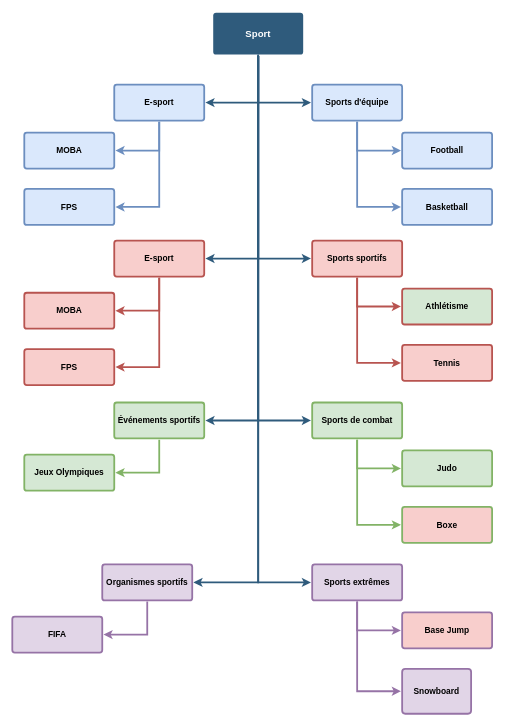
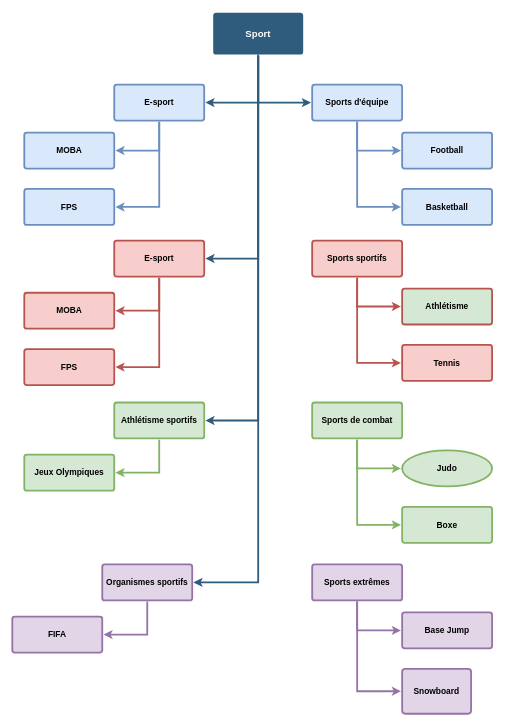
  <mxCell id="0" />
  <mxCell id="1" parent="0" />
  <mxCell id="2" value="" style="edgeStyle=elbowEdgeStyle;rounded=0;jumpStyle=none;html=1;shadow=0;labelBackgroundColor=none;startArrow=none;startFill=0;endArrow=classic;endFill=1;jettySize=auto;orthogonalLoop=1;strokeColor=#2F5B7C;strokeWidth=3;fontFamily=Helvetica;fontSize=16;fontColor=#23445D;spacing=5;entryX=0;entryY=0.5;entryDx=0;entryDy=0;" parent="1" target="5" edge="1"><mxGeometry relative="1" as="geometry"><mxPoint x="430" y="90" as="sourcePoint" /><mxPoint x="518" y="178" as="targetPoint" /><Array as="points"><mxPoint x="430" y="130" /></Array></mxGeometry></mxCell>
  <mxCell id="3" value="&lt;div&gt;Sport&lt;/div&gt;" style="rounded=1;whiteSpace=wrap;html=1;shadow=0;labelBackgroundColor=none;strokeColor=none;strokeWidth=3;fillColor=#2F5B7C;fontFamily=Helvetica;fontSize=16;fontColor=#FFFFFF;align=center;fontStyle=1;spacing=5;arcSize=7;perimeterSpacing=2;" parent="1" vertex="1"><mxGeometry x="355" y="20" width="150" height="70" as="geometry" /></mxCell>
  <mxCell id="4" style="edgeStyle=elbowEdgeStyle;shape=connector;rounded=0;jumpStyle=none;orthogonalLoop=1;jettySize=auto;html=1;exitX=0.5;exitY=1;exitDx=0;exitDy=0;entryX=0;entryY=0.5;entryDx=0;entryDy=0;shadow=0;strokeColor=#6c8ebf;strokeWidth=3;align=center;verticalAlign=middle;spacing=5;fontFamily=Helvetica;fontSize=16;fontColor=#23445D;labelBackgroundColor=none;startArrow=none;startFill=0;endArrow=classic;endFill=1;fillColor=#dae8fc;" edge="1" parent="1" source="5" target="6"><mxGeometry relative="1" as="geometry"><Array as="points"><mxPoint x="595" y="250" /></Array></mxGeometry></mxCell>
  <mxCell id="5" value="&lt;div&gt;Sports d'équipe&lt;/div&gt;" style="rounded=1;whiteSpace=wrap;html=1;shadow=0;labelBackgroundColor=none;strokeColor=#6c8ebf;strokeWidth=3;fillColor=#dae8fc;fontFamily=Helvetica;fontSize=14;align=center;spacing=5;fontStyle=1;arcSize=7;perimeterSpacing=2;" parent="1" vertex="1"><mxGeometry x="520" y="140" width="150" height="60" as="geometry" /></mxCell>
  <mxCell id="6" value="&lt;div&gt;Football&lt;/div&gt;" style="rounded=1;whiteSpace=wrap;html=1;shadow=0;labelBackgroundColor=none;strokeColor=#6c8ebf;strokeWidth=3;fillColor=#dae8fc;fontFamily=Helvetica;fontSize=14;align=center;spacing=5;fontStyle=1;arcSize=7;perimeterSpacing=2;" vertex="1" parent="1"><mxGeometry x="670" y="220" width="150" height="60" as="geometry" /></mxCell>
  <mxCell id="7" value="&lt;div&gt;Basketball&lt;/div&gt;" style="rounded=1;whiteSpace=wrap;html=1;shadow=0;labelBackgroundColor=none;strokeColor=#6c8ebf;strokeWidth=3;fillColor=#dae8fc;fontFamily=Helvetica;fontSize=14;align=center;spacing=5;fontStyle=1;arcSize=7;perimeterSpacing=2;" vertex="1" parent="1"><mxGeometry x="670" y="314" width="150" height="60" as="geometry" /></mxCell>
  <mxCell id="8" style="edgeStyle=elbowEdgeStyle;shape=connector;rounded=0;jumpStyle=none;orthogonalLoop=1;jettySize=auto;html=1;exitX=0.5;exitY=1;exitDx=0;exitDy=0;entryX=0;entryY=0.5;entryDx=0;entryDy=0;shadow=0;strokeColor=#6c8ebf;strokeWidth=3;align=center;verticalAlign=middle;spacing=5;fontFamily=Helvetica;fontSize=16;fontColor=#23445D;labelBackgroundColor=none;startArrow=none;startFill=0;endArrow=classic;endFill=1;fillColor=#dae8fc;" edge="1" parent="1" source="5" target="7"><mxGeometry relative="1" as="geometry"><mxPoint x="590" y="232" as="sourcePoint" /><mxPoint x="663" y="280" as="targetPoint" /><Array as="points"><mxPoint x="595" y="260" /></Array></mxGeometry></mxCell>
  <mxCell id="9" style="edgeStyle=elbowEdgeStyle;shape=connector;rounded=0;jumpStyle=none;orthogonalLoop=1;jettySize=auto;html=1;exitX=0.5;exitY=1;exitDx=0;exitDy=0;entryX=0;entryY=0.5;entryDx=0;entryDy=0;shadow=0;strokeColor=#b85450;strokeWidth=3;align=center;verticalAlign=middle;spacing=5;fontFamily=Helvetica;fontSize=16;fontColor=#23445D;labelBackgroundColor=none;startArrow=none;startFill=0;endArrow=classic;endFill=1;fillColor=#f8cecc;" edge="1" parent="1" source="10" target="11"><mxGeometry relative="1" as="geometry"><Array as="points"><mxPoint x="595" y="510" /></Array></mxGeometry></mxCell>
  <mxCell id="10" value="Sports sportifs" style="rounded=1;whiteSpace=wrap;html=1;shadow=0;labelBackgroundColor=none;strokeColor=#b85450;strokeWidth=3;fillColor=#f8cecc;fontFamily=Helvetica;fontSize=14;align=center;spacing=5;fontStyle=1;arcSize=7;perimeterSpacing=2;" vertex="1" parent="1"><mxGeometry x="520" y="400" width="150" height="60" as="geometry" /></mxCell>
  <mxCell id="11" value="Athlétisme" style="rounded=1;whiteSpace=wrap;html=1;shadow=0;labelBackgroundColor=none;strokeColor=#b85450;strokeWidth=3;fillColor=#d5e8d4;fontFamily=Helvetica;fontSize=14;align=center;spacing=5;fontStyle=1;arcSize=7;perimeterSpacing=2;" vertex="1" parent="1"><mxGeometry x="670" y="480" width="150" height="60" as="geometry" /></mxCell>
  <mxCell id="12" value="Tennis" style="rounded=1;whiteSpace=wrap;html=1;shadow=0;labelBackgroundColor=none;strokeColor=#b85450;strokeWidth=3;fillColor=#f8cecc;fontFamily=Helvetica;fontSize=14;align=center;spacing=5;fontStyle=1;arcSize=7;perimeterSpacing=2;" vertex="1" parent="1"><mxGeometry x="670" y="574" width="150" height="60" as="geometry" /></mxCell>
  <mxCell id="13" style="edgeStyle=elbowEdgeStyle;shape=connector;rounded=0;jumpStyle=none;orthogonalLoop=1;jettySize=auto;html=1;exitX=0.5;exitY=1;exitDx=0;exitDy=0;entryX=0;entryY=0.5;entryDx=0;entryDy=0;shadow=0;strokeColor=#b85450;strokeWidth=3;align=center;verticalAlign=middle;spacing=5;fontFamily=Helvetica;fontSize=16;fontColor=#23445D;labelBackgroundColor=none;startArrow=none;startFill=0;endArrow=classic;endFill=1;fillColor=#f8cecc;" edge="1" parent="1" source="10" target="12"><mxGeometry relative="1" as="geometry"><mxPoint x="590" y="492" as="sourcePoint" /><mxPoint x="663" y="540" as="targetPoint" /><Array as="points"><mxPoint x="595" y="520" /></Array></mxGeometry></mxCell>
- <mxCell id="14" value="" style="edgeStyle=elbowEdgeStyle;rounded=0;jumpStyle=none;html=1;shadow=0;labelBackgroundColor=none;startArrow=none;startFill=0;endArrow=classic;endFill=1;jettySize=auto;orthogonalLoop=1;strokeColor=#2F5B7C;strokeWidth=3;fontFamily=Helvetica;fontSize=16;fontColor=#23445D;spacing=5;entryX=0;entryY=0.5;entryDx=0;entryDy=0;exitX=0.5;exitY=1;exitDx=0;exitDy=0;" edge="1" parent="1" source="3" target="10"><mxGeometry relative="1" as="geometry"><mxPoint x="440" y="100" as="sourcePoint" /><mxPoint x="528" y="180" as="targetPoint" /><Array as="points"><mxPoint x="430" y="140" /></Array></mxGeometry></mxCell>
  <mxCell id="15" style="edgeStyle=elbowEdgeStyle;shape=connector;rounded=0;jumpStyle=none;orthogonalLoop=1;jettySize=auto;html=1;exitX=0.5;exitY=1;exitDx=0;exitDy=0;entryX=0;entryY=0.5;entryDx=0;entryDy=0;shadow=0;strokeColor=#82b366;strokeWidth=3;align=center;verticalAlign=middle;spacing=5;fontFamily=Helvetica;fontSize=16;fontColor=#23445D;labelBackgroundColor=none;startArrow=none;startFill=0;endArrow=classic;endFill=1;fillColor=#d5e8d4;" edge="1" parent="1" source="16" target="17"><mxGeometry relative="1" as="geometry"><Array as="points"><mxPoint x="595" y="780" /></Array></mxGeometry></mxCell>
  <mxCell id="16" value="&lt;div&gt;Sports de combat&lt;br&gt;&lt;/div&gt;" style="rounded=1;whiteSpace=wrap;html=1;shadow=0;labelBackgroundColor=none;strokeColor=#82b366;strokeWidth=3;fillColor=#d5e8d4;fontFamily=Helvetica;fontSize=14;align=center;spacing=5;fontStyle=1;arcSize=7;perimeterSpacing=2;" vertex="1" parent="1"><mxGeometry x="520" y="670" width="150" height="60" as="geometry" /></mxCell>
- <mxCell id="17" value="Judo" style="rounded=1;whiteSpace=wrap;html=1;shadow=0;labelBackgroundColor=none;strokeColor=#82b366;strokeWidth=3;fillColor=#d5e8d4;fontFamily=Helvetica;fontSize=14;align=center;spacing=5;fontStyle=1;arcSize=7;perimeterSpacing=2;" vertex="1" parent="1"><mxGeometry x="670" y="750" width="150" height="60" as="geometry" /></mxCell>
- <mxCell id="18" value="Boxe" style="rounded=1;whiteSpace=wrap;html=1;shadow=0;labelBackgroundColor=none;strokeColor=#82b366;strokeWidth=3;fillColor=#f8cecc;fontFamily=Helvetica;fontSize=14;align=center;spacing=5;fontStyle=1;arcSize=7;perimeterSpacing=2;" vertex="1" parent="1"><mxGeometry x="670" y="844" width="150" height="60" as="geometry" /></mxCell>
+ <mxCell id="17" value="Judo" style="ellipse;whiteSpace=wrap;html=1;shadow=0;labelBackgroundColor=none;strokeColor=#82b366;strokeWidth=3;fillColor=#d5e8d4;fontFamily=Helvetica;fontSize=14;align=center;spacing=5;fontStyle=1;arcSize=7;perimeterSpacing=2;" vertex="1" parent="1"><mxGeometry x="670" y="750" width="150" height="60" as="geometry" /></mxCell>
+ <mxCell id="18" value="Boxe" style="rounded=1;whiteSpace=wrap;html=1;shadow=0;labelBackgroundColor=none;strokeColor=#82b366;strokeWidth=3;fillColor=#d5e8d4;fontFamily=Helvetica;fontSize=14;align=center;spacing=5;fontStyle=1;arcSize=7;perimeterSpacing=2;" vertex="1" parent="1"><mxGeometry x="670" y="844" width="150" height="60" as="geometry" /></mxCell>
  <mxCell id="19" style="edgeStyle=elbowEdgeStyle;shape=connector;rounded=0;jumpStyle=none;orthogonalLoop=1;jettySize=auto;html=1;exitX=0.5;exitY=1;exitDx=0;exitDy=0;entryX=0;entryY=0.5;entryDx=0;entryDy=0;shadow=0;strokeColor=#82b366;strokeWidth=3;align=center;verticalAlign=middle;spacing=5;fontFamily=Helvetica;fontSize=16;fontColor=#23445D;labelBackgroundColor=none;startArrow=none;startFill=0;endArrow=classic;endFill=1;fillColor=#d5e8d4;" edge="1" parent="1" source="16" target="18"><mxGeometry relative="1" as="geometry"><mxPoint x="590" y="762" as="sourcePoint" /><mxPoint x="663" y="810" as="targetPoint" /><Array as="points"><mxPoint x="595" y="790" /></Array></mxGeometry></mxCell>
- <mxCell id="20" value="" style="edgeStyle=elbowEdgeStyle;rounded=0;jumpStyle=none;html=1;shadow=0;labelBackgroundColor=none;startArrow=none;startFill=0;endArrow=classic;endFill=1;jettySize=auto;orthogonalLoop=1;strokeColor=#2F5B7C;strokeWidth=3;fontFamily=Helvetica;fontSize=16;fontColor=#23445D;spacing=5;entryX=0;entryY=0.5;entryDx=0;entryDy=0;exitX=0.5;exitY=1;exitDx=0;exitDy=0;" edge="1" parent="1" source="3" target="16"><mxGeometry relative="1" as="geometry"><mxPoint x="440" y="102" as="sourcePoint" /><mxPoint x="528" y="440" as="targetPoint" /><Array as="points"><mxPoint x="430" y="270" /></Array></mxGeometry></mxCell>
  <mxCell id="21" style="edgeStyle=elbowEdgeStyle;shape=connector;rounded=0;jumpStyle=none;orthogonalLoop=1;jettySize=auto;html=1;exitX=0.5;exitY=1;exitDx=0;exitDy=0;entryX=0;entryY=0.5;entryDx=0;entryDy=0;shadow=0;strokeColor=#9673a6;strokeWidth=3;align=center;verticalAlign=middle;spacing=5;fontFamily=Helvetica;fontSize=16;fontColor=#23445D;labelBackgroundColor=none;startArrow=none;startFill=0;endArrow=classic;endFill=1;fillColor=#e1d5e7;" edge="1" parent="1" source="22" target="23"><mxGeometry relative="1" as="geometry"><Array as="points"><mxPoint x="595" y="1050" /></Array></mxGeometry></mxCell>
  <mxCell id="22" value="&lt;div&gt;Sports extrêmes&lt;br&gt;&lt;/div&gt;" style="rounded=1;whiteSpace=wrap;html=1;shadow=0;labelBackgroundColor=none;strokeColor=#9673a6;strokeWidth=3;fillColor=#e1d5e7;fontFamily=Helvetica;fontSize=14;align=center;spacing=5;fontStyle=1;arcSize=7;perimeterSpacing=2;" vertex="1" parent="1"><mxGeometry x="520" y="940" width="150" height="60" as="geometry" /></mxCell>
- <mxCell id="23" value="Base Jump" style="rounded=1;whiteSpace=wrap;html=1;shadow=0;labelBackgroundColor=none;strokeColor=#9673a6;strokeWidth=3;fillColor=#f8cecc;fontFamily=Helvetica;fontSize=14;align=center;spacing=5;fontStyle=1;arcSize=7;perimeterSpacing=2;" vertex="1" parent="1"><mxGeometry x="670" y="1020" width="150" height="60" as="geometry" /></mxCell>
+ <mxCell id="23" value="Base Jump" style="rounded=1;whiteSpace=wrap;html=1;shadow=0;labelBackgroundColor=none;strokeColor=#9673a6;strokeWidth=3;fillColor=#e1d5e7;fontFamily=Helvetica;fontSize=14;align=center;spacing=5;fontStyle=1;arcSize=7;perimeterSpacing=2;" vertex="1" parent="1"><mxGeometry x="670" y="1020" width="150" height="60" as="geometry" /></mxCell>
  <mxCell id="24" value="Snowboard" style="rounded=1;whiteSpace=wrap;html=1;shadow=0;labelBackgroundColor=none;strokeColor=#9673a6;strokeWidth=3;fillColor=#e1d5e7;fontFamily=Helvetica;fontSize=14;align=center;spacing=5;fontStyle=1;arcSize=7;perimeterSpacing=2;" vertex="1" parent="1"><mxGeometry x="670" y="1114" width="115" height="75" as="geometry" /></mxCell>
  <mxCell id="25" style="edgeStyle=elbowEdgeStyle;shape=connector;rounded=0;jumpStyle=none;orthogonalLoop=1;jettySize=auto;html=1;exitX=0.5;exitY=1;exitDx=0;exitDy=0;entryX=0;entryY=0.5;entryDx=0;entryDy=0;shadow=0;strokeColor=#9673a6;strokeWidth=3;align=center;verticalAlign=middle;spacing=5;fontFamily=Helvetica;fontSize=16;fontColor=#23445D;labelBackgroundColor=none;startArrow=none;startFill=0;endArrow=classic;endFill=1;fillColor=#e1d5e7;" edge="1" parent="1" source="22" target="24"><mxGeometry relative="1" as="geometry"><mxPoint x="590" y="1032" as="sourcePoint" /><mxPoint x="663" y="1080" as="targetPoint" /><Array as="points"><mxPoint x="595" y="1060" /></Array></mxGeometry></mxCell>
- <mxCell id="26" value="" style="edgeStyle=elbowEdgeStyle;rounded=0;jumpStyle=none;html=1;shadow=0;labelBackgroundColor=none;startArrow=none;startFill=0;endArrow=classic;endFill=1;jettySize=auto;orthogonalLoop=1;strokeColor=#2F5B7C;strokeWidth=3;fontFamily=Helvetica;fontSize=16;fontColor=#23445D;spacing=5;entryX=0;entryY=0.5;entryDx=0;entryDy=0;exitX=0.5;exitY=1;exitDx=0;exitDy=0;" edge="1" parent="1" source="3" target="22"><mxGeometry relative="1" as="geometry"><mxPoint x="440" y="102" as="sourcePoint" /><mxPoint x="528" y="710" as="targetPoint" /><Array as="points"><mxPoint x="430" y="400" /></Array></mxGeometry></mxCell>
  <mxCell id="27" style="edgeStyle=elbowEdgeStyle;shape=connector;rounded=0;jumpStyle=none;orthogonalLoop=1;jettySize=auto;html=1;exitX=0.5;exitY=1;exitDx=0;exitDy=0;entryX=1;entryY=0.5;entryDx=0;entryDy=0;shadow=0;strokeColor=#6c8ebf;strokeWidth=3;align=center;verticalAlign=middle;spacing=5;fontFamily=Helvetica;fontSize=16;fontColor=#23445D;labelBackgroundColor=none;startArrow=none;startFill=0;endArrow=classic;endFill=1;fillColor=#dae8fc;" edge="1" parent="1" source="28" target="29"><mxGeometry relative="1" as="geometry"><Array as="points"><mxPoint x="265" y="250" /></Array></mxGeometry></mxCell>
  <mxCell id="28" value="E-sport" style="rounded=1;whiteSpace=wrap;html=1;shadow=0;labelBackgroundColor=none;strokeColor=#6c8ebf;strokeWidth=3;fillColor=#dae8fc;fontFamily=Helvetica;fontSize=14;align=center;spacing=5;fontStyle=1;arcSize=7;perimeterSpacing=2;" vertex="1" parent="1"><mxGeometry x="190" y="140" width="150" height="60" as="geometry" /></mxCell>
  <mxCell id="29" value="MOBA" style="rounded=1;whiteSpace=wrap;html=1;shadow=0;labelBackgroundColor=none;strokeColor=#6c8ebf;strokeWidth=3;fillColor=#dae8fc;fontFamily=Helvetica;fontSize=14;align=center;spacing=5;fontStyle=1;arcSize=7;perimeterSpacing=2;" vertex="1" parent="1"><mxGeometry x="40" y="220" width="150" height="60" as="geometry" /></mxCell>
  <mxCell id="30" value="FPS" style="rounded=1;whiteSpace=wrap;html=1;shadow=0;labelBackgroundColor=none;strokeColor=#6c8ebf;strokeWidth=3;fillColor=#dae8fc;fontFamily=Helvetica;fontSize=14;align=center;spacing=5;fontStyle=1;arcSize=7;perimeterSpacing=2;" vertex="1" parent="1"><mxGeometry x="40" y="314" width="150" height="60" as="geometry" /></mxCell>
  <mxCell id="31" style="edgeStyle=elbowEdgeStyle;shape=connector;rounded=0;jumpStyle=none;orthogonalLoop=1;jettySize=auto;html=1;exitX=0.5;exitY=1;exitDx=0;exitDy=0;entryX=1;entryY=0.5;entryDx=0;entryDy=0;shadow=0;strokeColor=#6c8ebf;strokeWidth=3;align=center;verticalAlign=middle;spacing=5;fontFamily=Helvetica;fontSize=16;fontColor=#23445D;labelBackgroundColor=none;startArrow=none;startFill=0;endArrow=classic;endFill=1;fillColor=#dae8fc;" edge="1" parent="1" source="28" target="30"><mxGeometry relative="1" as="geometry"><mxPoint x="260" y="232" as="sourcePoint" /><mxPoint x="333" y="280" as="targetPoint" /><Array as="points"><mxPoint x="265" y="260" /></Array></mxGeometry></mxCell>
  <mxCell id="32" value="" style="edgeStyle=elbowEdgeStyle;rounded=0;jumpStyle=none;html=1;shadow=0;labelBackgroundColor=none;startArrow=none;startFill=0;endArrow=classic;endFill=1;jettySize=auto;orthogonalLoop=1;strokeColor=#2F5B7C;strokeWidth=3;fontFamily=Helvetica;fontSize=16;fontColor=#23445D;spacing=5;entryX=1;entryY=0.5;entryDx=0;entryDy=0;exitX=0.5;exitY=1;exitDx=0;exitDy=0;" edge="1" parent="1" source="3" target="28"><mxGeometry relative="1" as="geometry"><mxPoint x="440" y="100" as="sourcePoint" /><mxPoint x="528" y="180" as="targetPoint" /><Array as="points"><mxPoint x="430" y="140" /></Array></mxGeometry></mxCell>
  <mxCell id="33" style="edgeStyle=elbowEdgeStyle;shape=connector;rounded=0;jumpStyle=none;orthogonalLoop=1;jettySize=auto;html=1;exitX=0.5;exitY=1;exitDx=0;exitDy=0;entryX=1;entryY=0.5;entryDx=0;entryDy=0;shadow=0;strokeColor=#b85450;strokeWidth=3;align=center;verticalAlign=middle;spacing=5;fontFamily=Helvetica;fontSize=16;fontColor=#23445D;labelBackgroundColor=none;startArrow=none;startFill=0;endArrow=classic;endFill=1;fillColor=#f8cecc;" edge="1" parent="1" source="34" target="35"><mxGeometry relative="1" as="geometry"><Array as="points"><mxPoint x="265" y="510" /></Array></mxGeometry></mxCell>
  <mxCell id="34" value="E-sport" style="rounded=1;whiteSpace=wrap;html=1;shadow=0;labelBackgroundColor=none;strokeColor=#b85450;strokeWidth=3;fillColor=#f8cecc;fontFamily=Helvetica;fontSize=14;align=center;spacing=5;fontStyle=1;arcSize=7;perimeterSpacing=2;" vertex="1" parent="1"><mxGeometry x="190" y="400" width="150" height="60" as="geometry" /></mxCell>
  <mxCell id="35" value="MOBA" style="rounded=1;whiteSpace=wrap;html=1;shadow=0;labelBackgroundColor=none;strokeColor=#b85450;strokeWidth=3;fillColor=#f8cecc;fontFamily=Helvetica;fontSize=14;align=center;spacing=5;fontStyle=1;arcSize=7;perimeterSpacing=2;" vertex="1" parent="1"><mxGeometry x="40" y="487" width="150" height="60" as="geometry" /></mxCell>
  <mxCell id="36" value="FPS" style="rounded=1;whiteSpace=wrap;html=1;shadow=0;labelBackgroundColor=none;strokeColor=#b85450;strokeWidth=3;fillColor=#f8cecc;fontFamily=Helvetica;fontSize=14;align=center;spacing=5;fontStyle=1;arcSize=7;perimeterSpacing=2;" vertex="1" parent="1"><mxGeometry x="40" y="581" width="150" height="60" as="geometry" /></mxCell>
  <mxCell id="37" style="edgeStyle=elbowEdgeStyle;shape=connector;rounded=0;jumpStyle=none;orthogonalLoop=1;jettySize=auto;html=1;exitX=0.5;exitY=1;exitDx=0;exitDy=0;entryX=1;entryY=0.5;entryDx=0;entryDy=0;shadow=0;strokeColor=#b85450;strokeWidth=3;align=center;verticalAlign=middle;spacing=5;fontFamily=Helvetica;fontSize=16;fontColor=#23445D;labelBackgroundColor=none;startArrow=none;startFill=0;endArrow=classic;endFill=1;fillColor=#f8cecc;" edge="1" parent="1" source="34" target="36"><mxGeometry relative="1" as="geometry"><mxPoint x="260" y="492" as="sourcePoint" /><mxPoint x="333" y="540" as="targetPoint" /><Array as="points"><mxPoint x="265" y="520" /></Array></mxGeometry></mxCell>
  <mxCell id="38" value="" style="edgeStyle=elbowEdgeStyle;rounded=0;jumpStyle=none;html=1;shadow=0;labelBackgroundColor=none;startArrow=none;startFill=0;endArrow=classic;endFill=1;jettySize=auto;orthogonalLoop=1;strokeColor=#2F5B7C;strokeWidth=3;fontFamily=Helvetica;fontSize=16;fontColor=#23445D;spacing=5;entryX=1;entryY=0.5;entryDx=0;entryDy=0;exitX=0.5;exitY=1;exitDx=0;exitDy=0;" edge="1" parent="1" source="3" target="34"><mxGeometry relative="1" as="geometry"><mxPoint x="440" y="102" as="sourcePoint" /><mxPoint x="528" y="440" as="targetPoint" /><Array as="points"><mxPoint x="430" y="260" /></Array></mxGeometry></mxCell>
  <mxCell id="39" style="edgeStyle=elbowEdgeStyle;shape=connector;rounded=0;jumpStyle=none;orthogonalLoop=1;jettySize=auto;html=1;exitX=0.5;exitY=1;exitDx=0;exitDy=0;entryX=1;entryY=0.5;entryDx=0;entryDy=0;shadow=0;strokeColor=#82b366;strokeWidth=3;align=center;verticalAlign=middle;spacing=5;fontFamily=Helvetica;fontSize=16;fontColor=#23445D;labelBackgroundColor=none;startArrow=none;startFill=0;endArrow=classic;endFill=1;fillColor=#d5e8d4;" edge="1" parent="1" source="40" target="41"><mxGeometry relative="1" as="geometry"><Array as="points"><mxPoint x="265" y="780" /></Array></mxGeometry></mxCell>
- <mxCell id="40" value="Événements sportifs" style="rounded=1;whiteSpace=wrap;html=1;shadow=0;labelBackgroundColor=none;strokeColor=#82b366;strokeWidth=3;fillColor=#d5e8d4;fontFamily=Helvetica;fontSize=14;align=center;spacing=5;fontStyle=1;arcSize=7;perimeterSpacing=2;" vertex="1" parent="1"><mxGeometry x="190" y="670" width="150" height="60" as="geometry" /></mxCell>
+ <mxCell id="40" value="Athlétisme sportifs" style="rounded=1;whiteSpace=wrap;html=1;shadow=0;labelBackgroundColor=none;strokeColor=#82b366;strokeWidth=3;fillColor=#d5e8d4;fontFamily=Helvetica;fontSize=14;align=center;spacing=5;fontStyle=1;arcSize=7;perimeterSpacing=2;" vertex="1" parent="1"><mxGeometry x="190" y="670" width="150" height="60" as="geometry" /></mxCell>
  <mxCell id="41" value="Jeux Olympiques" style="rounded=1;whiteSpace=wrap;html=1;shadow=0;labelBackgroundColor=none;strokeColor=#82b366;strokeWidth=3;fillColor=#d5e8d4;fontFamily=Helvetica;fontSize=14;align=center;spacing=5;fontStyle=1;arcSize=7;perimeterSpacing=2;" vertex="1" parent="1"><mxGeometry x="40" y="757" width="150" height="60" as="geometry" /></mxCell>
  <mxCell id="42" style="edgeStyle=elbowEdgeStyle;shape=connector;rounded=0;jumpStyle=none;orthogonalLoop=1;jettySize=auto;html=1;exitX=0.5;exitY=1;exitDx=0;exitDy=0;entryX=1;entryY=0.5;entryDx=0;entryDy=0;shadow=0;strokeColor=#9673a6;strokeWidth=3;align=center;verticalAlign=middle;spacing=5;fontFamily=Helvetica;fontSize=16;fontColor=#23445D;labelBackgroundColor=none;startArrow=none;startFill=0;endArrow=classic;endFill=1;fillColor=#e1d5e7;" edge="1" parent="1" source="43" target="44"><mxGeometry relative="1" as="geometry"><Array as="points"><mxPoint x="245" y="1050" /></Array></mxGeometry></mxCell>
  <mxCell id="43" value="Organismes sportifs" style="rounded=1;whiteSpace=wrap;html=1;shadow=0;labelBackgroundColor=none;strokeColor=#9673a6;strokeWidth=3;fillColor=#e1d5e7;fontFamily=Helvetica;fontSize=14;align=center;spacing=5;fontStyle=1;arcSize=7;perimeterSpacing=2;" vertex="1" parent="1"><mxGeometry x="170" y="940" width="150" height="60" as="geometry" /></mxCell>
  <mxCell id="44" value="FIFA" style="rounded=1;whiteSpace=wrap;html=1;shadow=0;labelBackgroundColor=none;strokeColor=#9673a6;strokeWidth=3;fillColor=#e1d5e7;fontFamily=Helvetica;fontSize=14;align=center;spacing=5;fontStyle=1;arcSize=7;perimeterSpacing=2;" vertex="1" parent="1"><mxGeometry x="20" y="1027" width="150" height="60" as="geometry" /></mxCell>
  <mxCell id="45" value="" style="edgeStyle=elbowEdgeStyle;rounded=0;jumpStyle=none;html=1;shadow=0;labelBackgroundColor=none;startArrow=none;startFill=0;endArrow=classic;endFill=1;jettySize=auto;orthogonalLoop=1;strokeColor=#2F5B7C;strokeWidth=3;fontFamily=Helvetica;fontSize=16;fontColor=#23445D;spacing=5;entryX=1;entryY=0.5;entryDx=0;entryDy=0;exitX=0.5;exitY=1;exitDx=0;exitDy=0;" edge="1" parent="1" source="3" target="40"><mxGeometry relative="1" as="geometry"><mxPoint x="440" y="102" as="sourcePoint" /><mxPoint x="352" y="440" as="targetPoint" /><Array as="points"><mxPoint x="430" y="260" /></Array></mxGeometry></mxCell>
  <mxCell id="46" value="" style="edgeStyle=elbowEdgeStyle;rounded=0;jumpStyle=none;html=1;shadow=0;labelBackgroundColor=none;startArrow=none;startFill=0;endArrow=classic;endFill=1;jettySize=auto;orthogonalLoop=1;strokeColor=#2F5B7C;strokeWidth=3;fontFamily=Helvetica;fontSize=16;fontColor=#23445D;spacing=5;entryX=1;entryY=0.5;entryDx=0;entryDy=0;exitX=0.5;exitY=1;exitDx=0;exitDy=0;" edge="1" parent="1" source="3" target="43"><mxGeometry relative="1" as="geometry"><mxPoint x="440" y="102" as="sourcePoint" /><mxPoint x="352" y="710" as="targetPoint" /><Array as="points"><mxPoint x="430" y="530" /></Array></mxGeometry></mxCell>
